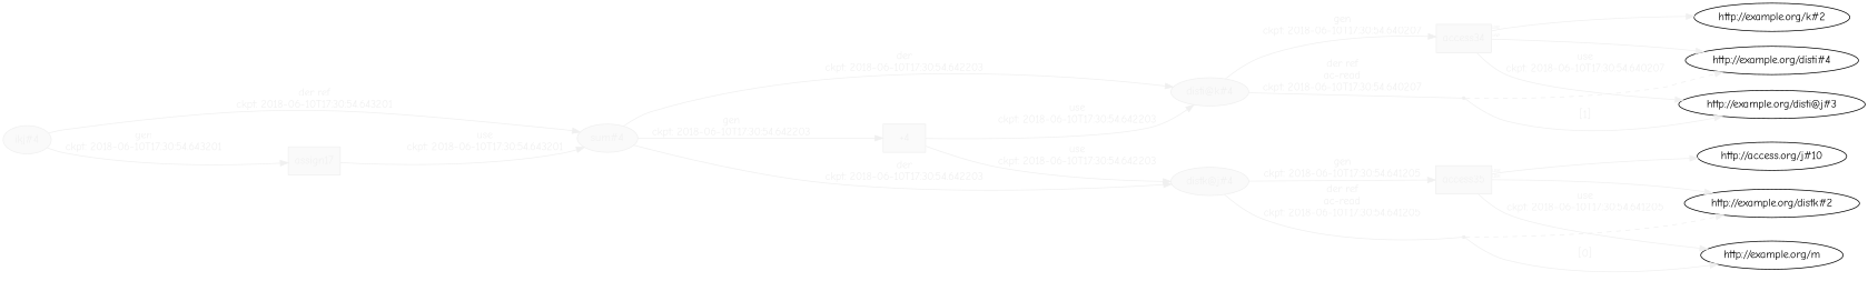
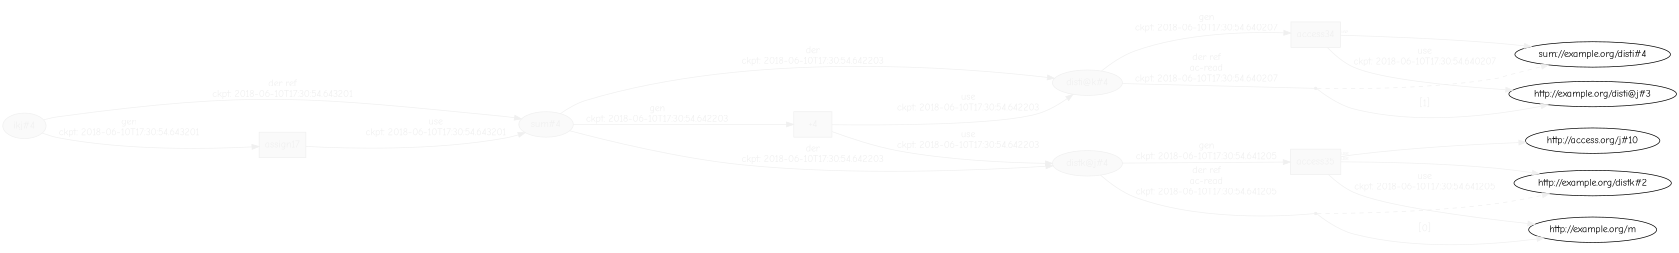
  digraph {
    fontname="Comic Neue"
    rankdir=LR
    node [color="#F0F0F0" fontcolor="#F0F0F0" fontname="Comic Neue"]
    edge [angle=60.0 color="#F0F0F0" distance=1.5 fontcolor="#F0F0F0" fontname="Comic Neue" fontsize=14 rotation=20]
    n1 [fillcolor="#FAFAFA" label="disti@k#4" style=filled]
    n2 [fillcolor="#FAFAFA" label=access34 shape=polygon sides=4 style=filled]
    bn0 [shape=point]
-   "http://example.org/disti#4" [color="" fontcolor=""]
+   "http://example.org/disti#4" [label="sum://example.org/disti#4" color="" fontcolor=""]
    "http://example.org/disti@j#3" [color="" fontcolor=""]
-   "http://example.org/k#2" [color="" fontcolor=""]
    n7 [fillcolor="#FAFAFA" label="distk@j#4" style=filled]
    n8 [fillcolor="#FAFAFA" label=access35 shape=polygon sides=4 style=filled]
    bn1 [shape=point]
    "http://example.org/distk#2" [color="" fontcolor=""]
    "http://example.org/m" [color="" fontcolor=""]
    n12 [label="http://access.org/j#10" color="" fontcolor=""]
    n13 [fillcolor="#FAFAFA" label="sum#4" style=filled]
    n14 [fillcolor="#FAFAFA" label="+4" shape=polygon sides=4 style=filled]
    n15 [fillcolor="#FAFAFA" label="ikj#4" style=filled]
    n16 [fillcolor="#FAFAFA" label=assign17 shape=polygon sides=4 style=filled]
    n1 -> n2 [label="gen\nckpt: 2018-06-10T17:30:54.640207"]
    n1 -> bn0 [arrowhead=none label="der ref\nac-read\nckpt: 2018-06-10T17:30:54.640207"]
    n2 -> "http://example.org/disti#4" [labelangle=60.0 labeldistance=1.5 labelfontsize=8 taillabel=use angle="" distance="" fontsize=""]
    n2 -> "http://example.org/disti@j#3" [label="use\nckpt: 2018-06-10T17:30:54.640207"]
-   n2 -> "http://example.org/k#2" [labelangle=60.0 labeldistance=1.5 labelfontsize=8 taillabel=use angle="" distance="" fontsize=""]
    bn0 -> "http://example.org/disti#4" [style=dashed angle="" distance="" fontsize="" rotation=""]
    bn0 -> "http://example.org/disti@j#3" [label="[1]"]
    n7 -> n8 [label="gen\nckpt: 2018-06-10T17:30:54.641205"]
    n7 -> bn1 [arrowhead=none label="der ref\nac-read\nckpt: 2018-06-10T17:30:54.641205"]
    n8 -> "http://example.org/distk#2" [labelangle=60.0 labeldistance=1.5 labelfontsize=8 taillabel=use angle="" distance="" fontsize=""]
    n8 -> "http://example.org/m" [label="use\nckpt: 2018-06-10T17:30:54.641205"]
    n8 -> n12 [labelangle=60.0 labeldistance=1.5 labelfontsize=8 taillabel=use angle="" distance="" fontsize=""]
    bn1 -> "http://example.org/distk#2" [style=dashed angle="" distance="" fontsize="" rotation=""]
    bn1 -> "http://example.org/m" [label="[0]"]
    n13 -> n1 [label="der\nckpt: 2018-06-10T17:30:54.642203"]
    n13 -> n7 [label="der\nckpt: 2018-06-10T17:30:54.642203"]
    n13 -> n14 [label="gen\nckpt: 2018-06-10T17:30:54.642203"]
    n14 -> n1 [label="use\nckpt: 2018-06-10T17:30:54.642203"]
    n14 -> n7 [label="use\nckpt: 2018-06-10T17:30:54.642203"]
    n15 -> n13 [label="der ref\nckpt: 2018-06-10T17:30:54.643201"]
    n15 -> n16 [label="gen\nckpt: 2018-06-10T17:30:54.643201"]
    n16 -> n13 [label="use\nckpt: 2018-06-10T17:30:54.643201"]
  }
